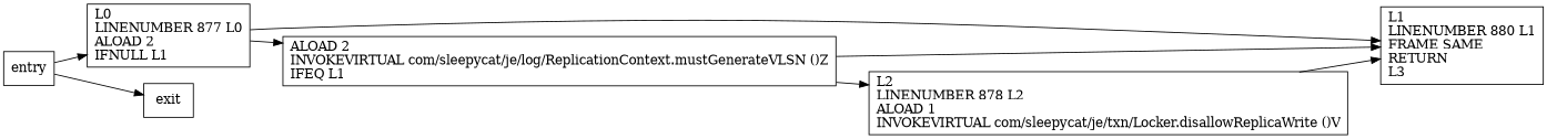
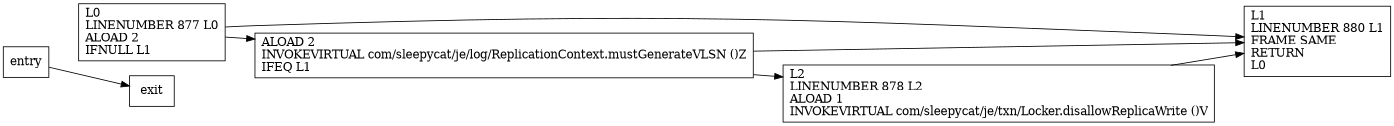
  digraph {
    rankdir=LR
    node [shape=record]
-   n1 [label="L1\lLINENUMBER 880 L1\lFRAME SAME\lRETURN\lL3\l"]
+   n1 [label="L1\lLINENUMBER 880 L1\lFRAME SAME\lRETURN\lL0\l"]
    n2 [label="L0\lLINENUMBER 877 L0\lALOAD 2\lIFNULL L1\l"]
    n3 [label="ALOAD 2\lINVOKEVIRTUAL com/sleepycat/je/log/ReplicationContext.mustGenerateVLSN ()Z\lIFEQ L1\l"]
    n4 [label="L2\lLINENUMBER 878 L2\lALOAD 1\lINVOKEVIRTUAL com/sleepycat/je/txn/Locker.disallowReplicaWrite ()V\l"]
    entry
    exit
    n2 -> n1
    n2 -> n3
    n3 -> n1
    n3 -> n4
    n4 -> n1
-   entry -> n2
    entry -> exit
  }
